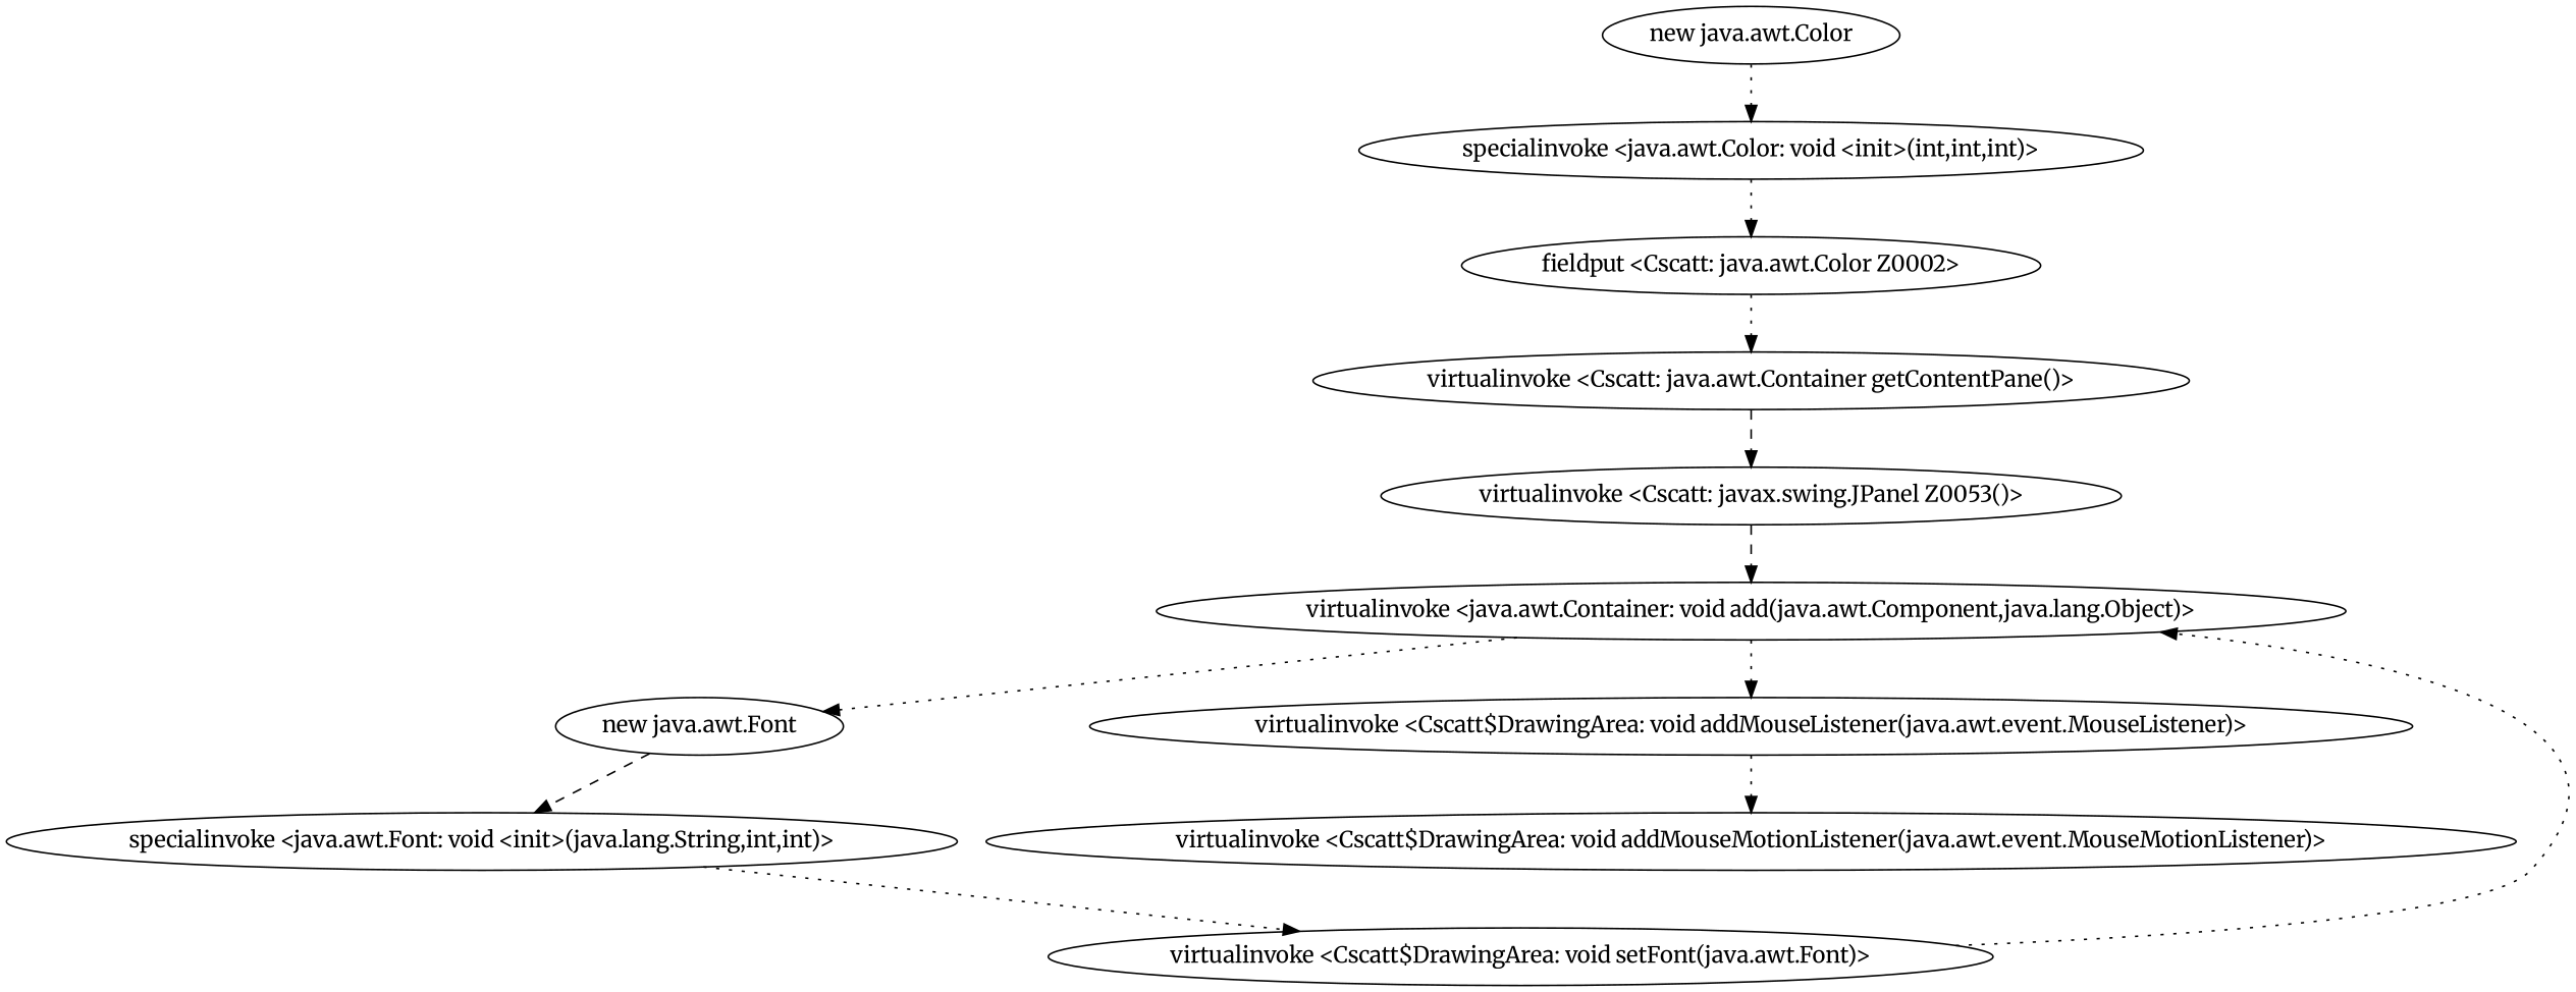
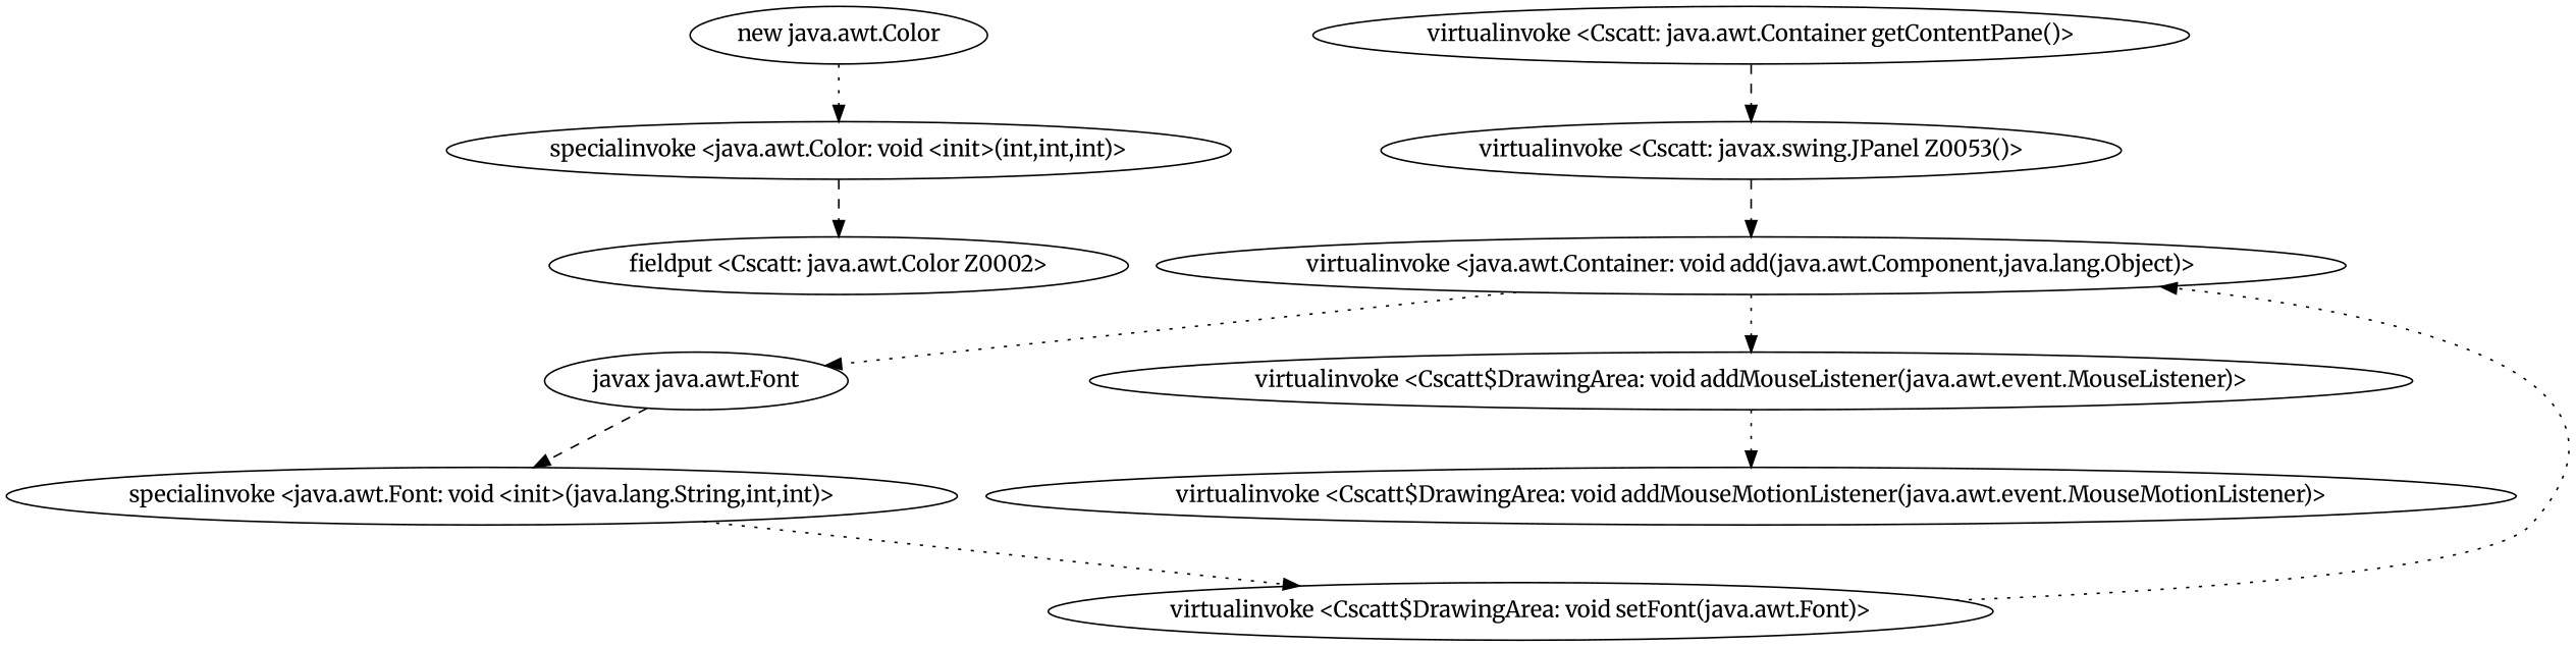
  digraph {
    fontname=Merriweather
    node [fontname=Merriweather]
    edge [fontname=Merriweather style=dotted]
    "new java.awt.Color"
    "specialinvoke <java.awt.Color: void <init>(int,int,int)>"
    "fieldput <Cscatt: java.awt.Color Z0002>"
    "virtualinvoke <Cscatt: java.awt.Container getContentPane()>"
    "virtualinvoke <Cscatt: javax.swing.JPanel Z0053()>"
    "virtualinvoke <java.awt.Container: void add(java.awt.Component,java.lang.Object)>"
-   "new java.awt.Font"
+   "new java.awt.Font" [label="javax java.awt.Font"]
    "virtualinvoke <Cscatt$DrawingArea: void addMouseListener(java.awt.event.MouseListener)>"
    "specialinvoke <java.awt.Font: void <init>(java.lang.String,int,int)>"
    "virtualinvoke <Cscatt$DrawingArea: void addMouseMotionListener(java.awt.event.MouseMotionListener)>"
    "virtualinvoke <Cscatt$DrawingArea: void setFont(java.awt.Font)>"
    "new java.awt.Color" -> "specialinvoke <java.awt.Color: void <init>(int,int,int)>"
-   "specialinvoke <java.awt.Color: void <init>(int,int,int)>" -> "fieldput <Cscatt: java.awt.Color Z0002>"
-   "fieldput <Cscatt: java.awt.Color Z0002>" -> "virtualinvoke <Cscatt: java.awt.Container getContentPane()>"
+   "specialinvoke <java.awt.Color: void <init>(int,int,int)>" -> "fieldput <Cscatt: java.awt.Color Z0002>" [style=dashed]
    "virtualinvoke <Cscatt: java.awt.Container getContentPane()>" -> "virtualinvoke <Cscatt: javax.swing.JPanel Z0053()>" [style=dashed]
    "virtualinvoke <Cscatt: javax.swing.JPanel Z0053()>" -> "virtualinvoke <java.awt.Container: void add(java.awt.Component,java.lang.Object)>" [style=dashed]
    "virtualinvoke <java.awt.Container: void add(java.awt.Component,java.lang.Object)>" -> "new java.awt.Font"
    "virtualinvoke <java.awt.Container: void add(java.awt.Component,java.lang.Object)>" -> "virtualinvoke <Cscatt$DrawingArea: void addMouseListener(java.awt.event.MouseListener)>"
    "new java.awt.Font" -> "specialinvoke <java.awt.Font: void <init>(java.lang.String,int,int)>" [style=dashed]
    "virtualinvoke <Cscatt$DrawingArea: void addMouseListener(java.awt.event.MouseListener)>" -> "virtualinvoke <Cscatt$DrawingArea: void addMouseMotionListener(java.awt.event.MouseMotionListener)>"
    "specialinvoke <java.awt.Font: void <init>(java.lang.String,int,int)>" -> "virtualinvoke <Cscatt$DrawingArea: void setFont(java.awt.Font)>"
    "virtualinvoke <Cscatt$DrawingArea: void setFont(java.awt.Font)>" -> "virtualinvoke <java.awt.Container: void add(java.awt.Component,java.lang.Object)>"
  }
